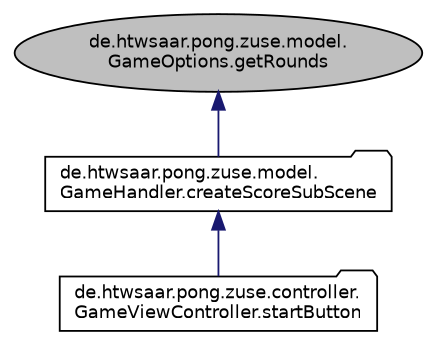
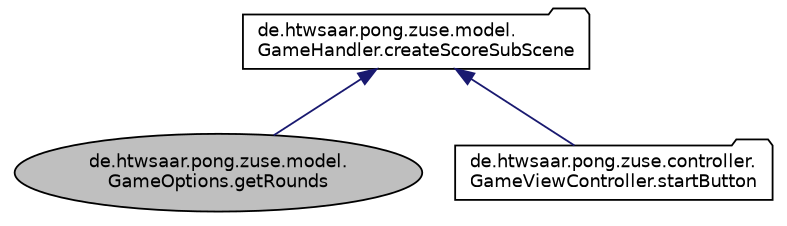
  digraph {
    rankdir=TB
    node [color=black fillcolor=white fontname=Helvetica fontsize=10 shape=folder style=filled]
    edge [color=midnightblue dir=back fontname=Helvetica fontsize=10 labelfontname=Helvetica labelfontsize=10 style=solid]
    n1 [fillcolor=grey75 fontcolor=black height=0.2 label="de.htwsaar.pong.zuse.model.\lGameOptions.getRounds" shape=ellipse width=0.4]
    n2 [height=0.2 label="de.htwsaar.pong.zuse.model.\lGameHandler.createScoreSubScene" width=0.4]
    n3 [height=0.2 label="de.htwsaar.pong.zuse.controller.\lGameViewController.startButton" width=0.4]
-   n1 -> n2
+   n2 -> n1
    n2 -> n3
  }
